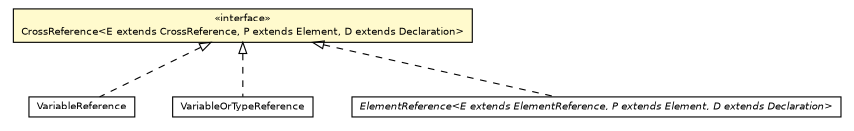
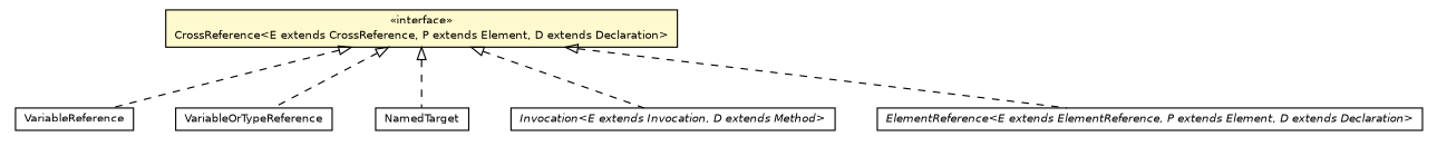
  digraph {
    nodesep=0.25
    ranksep=0.5
    node [fontcolor=black fontname=Helvetica fontsize=9.0 shape=plaintext]
    edge [arrowtail=empty dir=back fontname=Helvetica fontsize=10 headport=p labelfontname=Helvetica labelfontsize=10 style=dashed tailport=p]
    n1 [label=<<table title="chameleon.core.reference.CrossReference" border="0" cellborder="1" cellspacing="0" cellpadding="2" port="p" bgcolor="lemonChiffon" href="./CrossReference.html"> 		<tr><td><table border="0" cellspacing="0" cellpadding="1"> <tr><td align="center" balign="center"> &#171;interface&#187; </td></tr> <tr><td align="center" balign="center"> CrossReference&lt;E extends CrossReference, P extends Element, D extends Declaration&gt; </td></tr> 		</table></td></tr> 		</table>>]
    n2 [label=<<table title="chameleon.core.expression.VariableReference" border="0" cellborder="1" cellspacing="0" cellpadding="2" port="p" href="../expression/VariableReference.html"> 		<tr><td><table border="0" cellspacing="0" cellpadding="1"> <tr><td align="center" balign="center"> VariableReference </td></tr> 		</table></td></tr> 		</table>>]
    n3 [label=<<table title="chameleon.core.expression.VariableOrTypeReference" border="0" cellborder="1" cellspacing="0" cellpadding="2" port="p" href="../expression/VariableOrTypeReference.html"> 		<tr><td><table border="0" cellspacing="0" cellpadding="1"> <tr><td align="center" balign="center"> VariableOrTypeReference </td></tr> 		</table></td></tr> 		</table>>]
+   n4 [label=<<table title="chameleon.core.expression.NamedTarget" border="0" cellborder="1" cellspacing="0" cellpadding="2" port="p" href="../expression/NamedTarget.html"> 		<tr><td><table border="0" cellspacing="0" cellpadding="1"> <tr><td align="center" balign="center"> NamedTarget </td></tr> 		</table></td></tr> 		</table>>]
+   n5 [label=<<table title="chameleon.core.expression.Invocation" border="0" cellborder="1" cellspacing="0" cellpadding="2" port="p" href="../expression/Invocation.html"> 		<tr><td><table border="0" cellspacing="0" cellpadding="1"> <tr><td align="center" balign="center"><font face="Helvetica-Oblique"> Invocation&lt;E extends Invocation, D extends Method&gt; </font></td></tr> 		</table></td></tr> 		</table>>]
    n6 [label=<<table title="chameleon.core.reference.ElementReference" border="0" cellborder="1" cellspacing="0" cellpadding="2" port="p" href="./ElementReference.html"> 		<tr><td><table border="0" cellspacing="0" cellpadding="1"> <tr><td align="center" balign="center"><font face="Helvetica-Oblique"> ElementReference&lt;E extends ElementReference, P extends Element, D extends Declaration&gt; </font></td></tr> 		</table></td></tr> 		</table>>]
    n1 -> n2
    n1 -> n3
+   n1 -> n4
+   n1 -> n5
    n1 -> n6
  }
